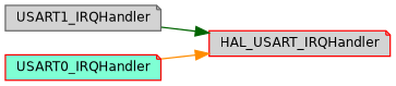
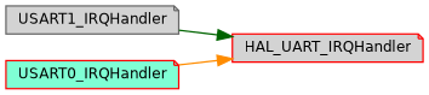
  digraph {
    rankdir=RL
    node [color=red fillcolor=lightgrey fontname=Helvetica fontsize=10 shape=note style=filled]
    edge [dir=back fontname=Helvetica fontsize=10 labelfontname=Helvetica labelfontsize=10 style=solid]
-   n1 [fontcolor=black height=0.2 label=HAL_USART_IRQHandler width=0.4]
+   n1 [fontcolor=black height=0.2 label=HAL_UART_IRQHandler width=0.4]
    n2 [color=gray40 height=0.2 label=USART1_IRQHandler width=0.4]
    n3 [fillcolor=aquamarine height=0.2 label=USART0_IRQHandler width=0.4]
    n1 -> n2 [color=darkgreen]
    n1 -> n3 [color=darkorange]
  }
